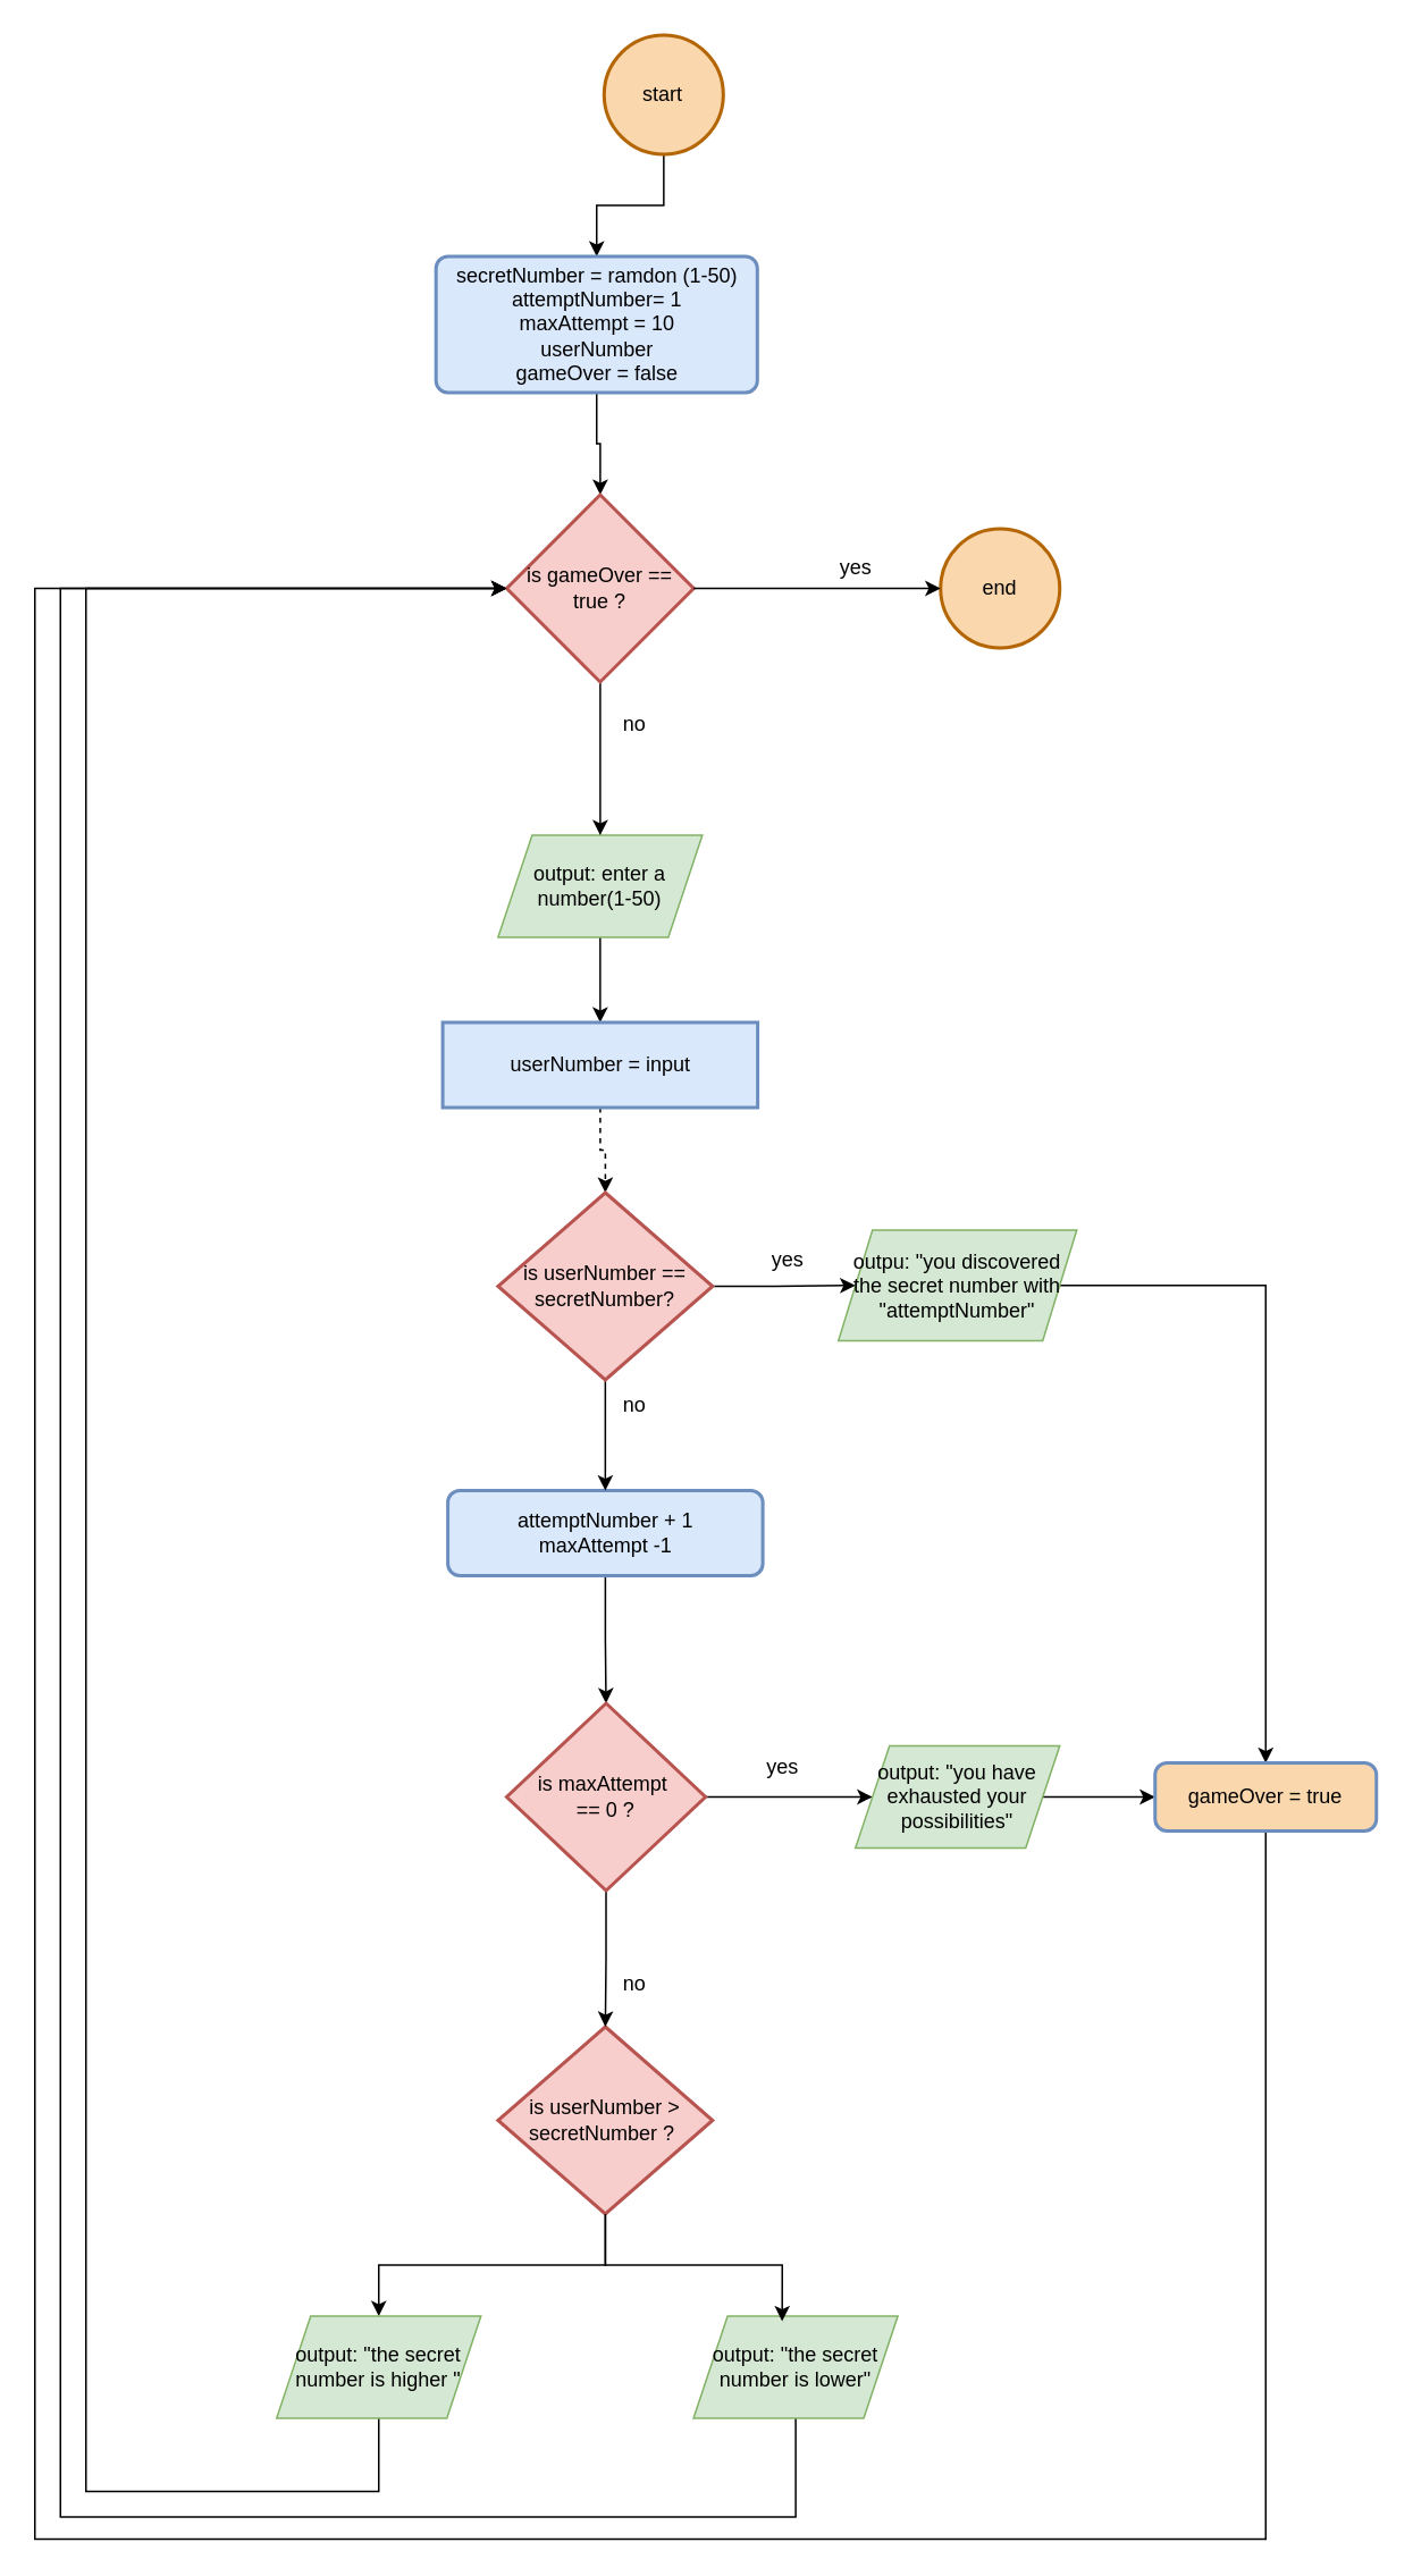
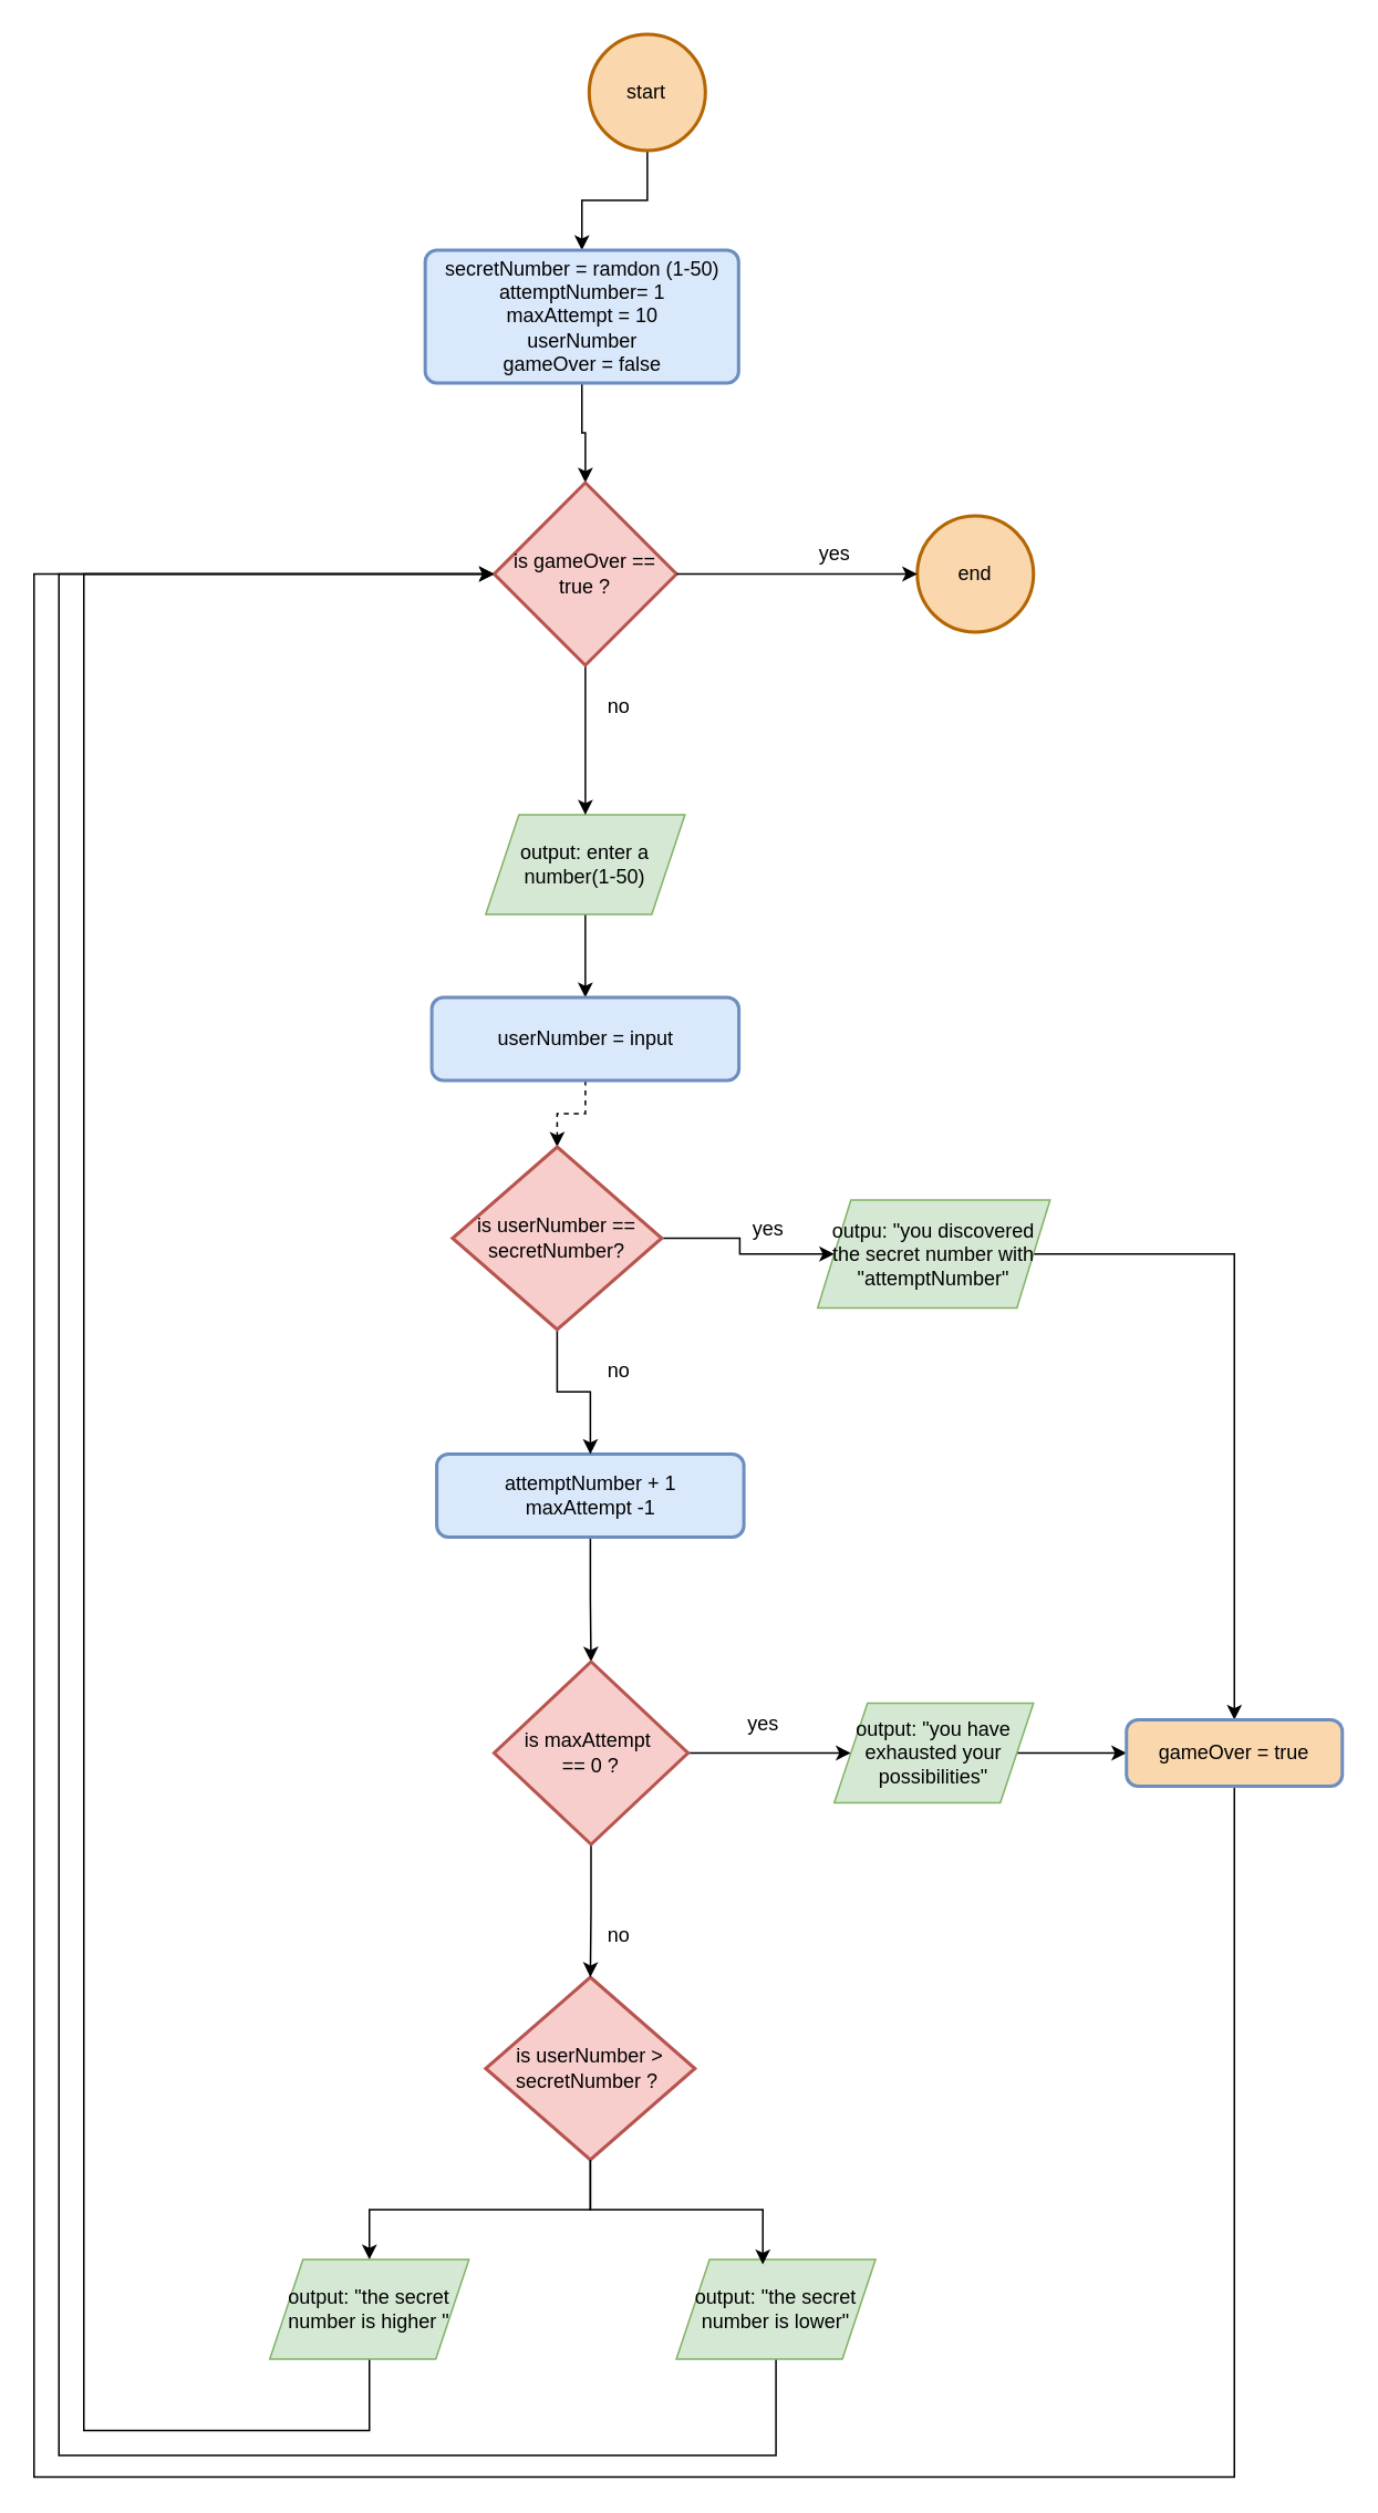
  <mxCell id="0" />
  <mxCell id="1" parent="0" />
  <mxCell id="2" value="" style="edgeStyle=orthogonalEdgeStyle;rounded=0;orthogonalLoop=1;jettySize=auto;html=1;" edge="1" parent="1" source="3" target="5"><mxGeometry relative="1" as="geometry" /></mxCell>
  <mxCell id="3" value="start" style="strokeWidth=2;html=1;shape=mxgraph.flowchart.start_2;whiteSpace=wrap;fillColor=#fad7ac;strokeColor=#b46504;" vertex="1" parent="1"><mxGeometry x="354.38" y="20" width="70" height="70" as="geometry" /></mxCell>
  <mxCell id="4" value="" style="edgeStyle=orthogonalEdgeStyle;rounded=0;orthogonalLoop=1;jettySize=auto;html=1;" edge="1" parent="1" source="5" target="24"><mxGeometry relative="1" as="geometry" /></mxCell>
  <mxCell id="5" value="secretNumber = ramdon (1-50)&lt;div&gt;attemptNumber= 1&lt;/div&gt;&lt;div&gt;maxAttempt = 10&lt;/div&gt;&lt;div&gt;userNumber&lt;/div&gt;&lt;div&gt;gameOver = false&lt;/div&gt;" style="rounded=1;whiteSpace=wrap;html=1;absoluteArcSize=1;arcSize=14;strokeWidth=2;fillColor=#dae8fc;strokeColor=#6c8ebf;" vertex="1" parent="1"><mxGeometry x="255.63" y="150" width="188.75" height="80" as="geometry" /></mxCell>
  <mxCell id="6" value="" style="edgeStyle=orthogonalEdgeStyle;rounded=0;orthogonalLoop=1;jettySize=auto;html=1;" edge="1" parent="1" source="7" target="17"><mxGeometry relative="1" as="geometry" /></mxCell>
  <mxCell id="7" value="output: enter a number(1-50)" style="shape=parallelogram;perimeter=parallelogramPerimeter;whiteSpace=wrap;html=1;fixedSize=1;fillColor=#d5e8d4;strokeColor=#82b366;" vertex="1" parent="1"><mxGeometry x="292.07" y="490" width="120" height="60" as="geometry" /></mxCell>
  <mxCell id="8" style="edgeStyle=orthogonalEdgeStyle;rounded=0;orthogonalLoop=1;jettySize=auto;html=1;" edge="1" parent="1" source="9" target="22"><mxGeometry relative="1" as="geometry"><Array as="points"><mxPoint x="355" y="1330" /><mxPoint x="222" y="1330" /></Array></mxGeometry></mxCell>
  <mxCell id="9" value="is userNumber &amp;gt; secretNumber ?&amp;nbsp;" style="strokeWidth=2;html=1;shape=mxgraph.flowchart.decision;whiteSpace=wrap;fillColor=#f8cecc;strokeColor=#b85450;" vertex="1" parent="1"><mxGeometry x="292.07" y="1190" width="126" height="110" as="geometry" /></mxCell>
  <mxCell id="10" value="" style="edgeStyle=orthogonalEdgeStyle;rounded=0;orthogonalLoop=1;jettySize=auto;html=1;" edge="1" parent="1" source="11" target="39"><mxGeometry relative="1" as="geometry" /></mxCell>
  <mxCell id="11" value="outpu: &quot;you discovered the secret number with &quot;attemptNumber&quot;" style="shape=parallelogram;perimeter=parallelogramPerimeter;whiteSpace=wrap;html=1;fixedSize=1;fillColor=#d5e8d4;strokeColor=#82b366;" vertex="1" parent="1"><mxGeometry x="492" y="722" width="140" height="65" as="geometry" /></mxCell>
  <mxCell id="12" value="" style="edgeStyle=orthogonalEdgeStyle;rounded=0;orthogonalLoop=1;jettySize=auto;html=1;" edge="1" parent="1" source="13" target="28"><mxGeometry relative="1" as="geometry" /></mxCell>
  <mxCell id="13" value="attemptNumber + 1&lt;div&gt;maxAttempt -1&lt;/div&gt;" style="rounded=1;whiteSpace=wrap;html=1;absoluteArcSize=1;arcSize=14;strokeWidth=2;fillColor=#dae8fc;strokeColor=#6c8ebf;" vertex="1" parent="1"><mxGeometry x="262.57" y="875" width="185" height="50" as="geometry" /></mxCell>
  <mxCell id="14" style="edgeStyle=orthogonalEdgeStyle;rounded=0;orthogonalLoop=1;jettySize=auto;html=1;" edge="1" parent="1" source="15" target="24"><mxGeometry relative="1" as="geometry"><Array as="points"><mxPoint x="467" y="1478" /><mxPoint x="35" y="1478" /><mxPoint x="35" y="345" /></Array></mxGeometry></mxCell>
  <mxCell id="15" value="output: &quot;the secret number is lower&quot;" style="shape=parallelogram;perimeter=parallelogramPerimeter;whiteSpace=wrap;html=1;fixedSize=1;fillColor=#d5e8d4;strokeColor=#82b366;" vertex="1" parent="1"><mxGeometry x="406.88" y="1360" width="120" height="60" as="geometry" /></mxCell>
  <mxCell id="16" value="" style="edgeStyle=orthogonalEdgeStyle;rounded=0;orthogonalLoop=1;jettySize=auto;html=1;dashed=1;" edge="1" parent="1" source="17" target="20"><mxGeometry relative="1" as="geometry" /></mxCell>
- <mxCell id="17" value="userNumber = input" style="whiteSpace=wrap;html=1;absoluteArcSize=1;arcSize=14;strokeWidth=2;fillColor=#dae8fc;strokeColor=#6c8ebf;rounded=0;" vertex="1" parent="1"><mxGeometry x="259.57" y="600" width="185" height="50" as="geometry" /></mxCell>
+ <mxCell id="17" value="userNumber = input" style="rounded=1;whiteSpace=wrap;html=1;absoluteArcSize=1;arcSize=14;strokeWidth=2;fillColor=#dae8fc;strokeColor=#6c8ebf;" vertex="1" parent="1"><mxGeometry x="259.57" y="600" width="185" height="50" as="geometry" /></mxCell>
  <mxCell id="18" value="" style="edgeStyle=orthogonalEdgeStyle;rounded=0;orthogonalLoop=1;jettySize=auto;html=1;" edge="1" parent="1" source="20" target="11"><mxGeometry relative="1" as="geometry" /></mxCell>
  <mxCell id="19" value="" style="edgeStyle=orthogonalEdgeStyle;rounded=0;orthogonalLoop=1;jettySize=auto;html=1;" edge="1" parent="1" source="20" target="13"><mxGeometry relative="1" as="geometry" /></mxCell>
- <mxCell id="20" value="is userNumber == secretNumber?" style="strokeWidth=2;html=1;shape=mxgraph.flowchart.decision;whiteSpace=wrap;fillColor=#f8cecc;strokeColor=#b85450;" vertex="1" parent="1"><mxGeometry x="292.07" y="700" width="126" height="110" as="geometry" /></mxCell>
+ <mxCell id="20" value="is userNumber == secretNumber?" style="strokeWidth=2;html=1;shape=mxgraph.flowchart.decision;whiteSpace=wrap;fillColor=#f8cecc;strokeColor=#b85450;" vertex="1" parent="1"><mxGeometry x="272.07" y="690" width="126" height="110" as="geometry" /></mxCell>
  <mxCell id="21" style="edgeStyle=orthogonalEdgeStyle;rounded=0;orthogonalLoop=1;jettySize=auto;html=1;" edge="1" parent="1" source="22" target="24"><mxGeometry relative="1" as="geometry"><Array as="points"><mxPoint x="222" y="1463" /><mxPoint x="50" y="1463" /><mxPoint x="50" y="345" /></Array></mxGeometry></mxCell>
  <mxCell id="22" value="output: &quot;the secret number is higher &quot;" style="shape=parallelogram;perimeter=parallelogramPerimeter;whiteSpace=wrap;html=1;fixedSize=1;fillColor=#d5e8d4;strokeColor=#82b366;" vertex="1" parent="1"><mxGeometry x="162" y="1360" width="120" height="60" as="geometry" /></mxCell>
  <mxCell id="23" style="edgeStyle=orthogonalEdgeStyle;rounded=0;orthogonalLoop=1;jettySize=auto;html=1;" edge="1" parent="1" source="24" target="7"><mxGeometry relative="1" as="geometry" /></mxCell>
  <mxCell id="24" value="is gameOver == true ?" style="strokeWidth=2;html=1;shape=mxgraph.flowchart.decision;whiteSpace=wrap;fillColor=#f8cecc;strokeColor=#b85450;" vertex="1" parent="1"><mxGeometry x="297.13" y="290" width="109.87" height="110" as="geometry" /></mxCell>
  <mxCell id="25" value="end" style="strokeWidth=2;html=1;shape=mxgraph.flowchart.start_2;whiteSpace=wrap;fillColor=#fad7ac;strokeColor=#b46504;" vertex="1" parent="1"><mxGeometry x="552" y="310" width="70" height="70" as="geometry" /></mxCell>
  <mxCell id="26" value="" style="edgeStyle=orthogonalEdgeStyle;rounded=0;orthogonalLoop=1;jettySize=auto;html=1;" edge="1" parent="1" source="28" target="9"><mxGeometry relative="1" as="geometry" /></mxCell>
  <mxCell id="27" style="edgeStyle=orthogonalEdgeStyle;rounded=0;orthogonalLoop=1;jettySize=auto;html=1;entryX=0;entryY=0.5;entryDx=0;entryDy=0;" edge="1" parent="1" source="28" target="30"><mxGeometry relative="1" as="geometry" /></mxCell>
  <mxCell id="28" value="is maxAttempt&amp;nbsp;&lt;div&gt;==&lt;span style=&quot;background-color: transparent; color: light-dark(rgb(0, 0, 0), rgb(255, 255, 255));&quot;&gt;&amp;nbsp;0 ?&lt;/span&gt;&lt;/div&gt;" style="strokeWidth=2;html=1;shape=mxgraph.flowchart.decision;whiteSpace=wrap;fillColor=#f8cecc;strokeColor=#b85450;" vertex="1" parent="1"><mxGeometry x="297.13" y="1000" width="116.8" height="110" as="geometry" /></mxCell>
  <mxCell id="29" style="edgeStyle=orthogonalEdgeStyle;rounded=0;orthogonalLoop=1;jettySize=auto;html=1;entryX=0;entryY=0.5;entryDx=0;entryDy=0;" edge="1" parent="1" source="30" target="39"><mxGeometry relative="1" as="geometry" /></mxCell>
  <mxCell id="30" value="output: &quot;you have exhausted your possibilities&quot;" style="shape=parallelogram;perimeter=parallelogramPerimeter;whiteSpace=wrap;html=1;fixedSize=1;fillColor=#d5e8d4;strokeColor=#82b366;" vertex="1" parent="1"><mxGeometry x="502" y="1025" width="120" height="60" as="geometry" /></mxCell>
  <mxCell id="31" style="edgeStyle=orthogonalEdgeStyle;rounded=0;orthogonalLoop=1;jettySize=auto;html=1;entryX=0.434;entryY=0.05;entryDx=0;entryDy=0;entryPerimeter=0;" edge="1" parent="1" source="9" target="15"><mxGeometry relative="1" as="geometry" /></mxCell>
  <mxCell id="32" value="yes" style="text;html=1;align=center;verticalAlign=middle;resizable=0;points=[];autosize=1;strokeColor=none;fillColor=none;" vertex="1" parent="1"><mxGeometry x="482" y="318" width="40" height="30" as="geometry" /></mxCell>
  <mxCell id="33" value="no" style="text;html=1;align=center;verticalAlign=middle;resizable=0;points=[];autosize=1;strokeColor=none;fillColor=none;" vertex="1" parent="1"><mxGeometry x="352" y="410" width="40" height="30" as="geometry" /></mxCell>
  <mxCell id="34" value="yes" style="text;html=1;align=center;verticalAlign=middle;resizable=0;points=[];autosize=1;strokeColor=none;fillColor=none;" vertex="1" parent="1"><mxGeometry x="442" y="725" width="40" height="30" as="geometry" /></mxCell>
  <mxCell id="35" value="no" style="text;html=1;align=center;verticalAlign=middle;resizable=0;points=[];autosize=1;strokeColor=none;fillColor=none;" vertex="1" parent="1"><mxGeometry x="352" y="810" width="40" height="30" as="geometry" /></mxCell>
  <mxCell id="36" value="yes" style="text;html=1;align=center;verticalAlign=middle;resizable=0;points=[];autosize=1;strokeColor=none;fillColor=none;" vertex="1" parent="1"><mxGeometry x="439" y="1023" width="40" height="30" as="geometry" /></mxCell>
  <mxCell id="37" value="no" style="text;html=1;align=center;verticalAlign=middle;resizable=0;points=[];autosize=1;strokeColor=none;fillColor=none;" vertex="1" parent="1"><mxGeometry x="352" y="1150" width="40" height="30" as="geometry" /></mxCell>
  <mxCell id="38" style="edgeStyle=orthogonalEdgeStyle;rounded=0;orthogonalLoop=1;jettySize=auto;html=1;" edge="1" parent="1" source="39" target="24"><mxGeometry relative="1" as="geometry"><Array as="points"><mxPoint x="743" y="1491" /><mxPoint x="20" y="1491" /><mxPoint x="20" y="345" /></Array></mxGeometry></mxCell>
  <mxCell id="39" value="gameOver = true" style="rounded=1;whiteSpace=wrap;html=1;absoluteArcSize=1;arcSize=14;strokeWidth=2;fillColor=#fad7ac;strokeColor=#6c8ebf;" vertex="1" parent="1"><mxGeometry x="678" y="1035" width="130" height="40" as="geometry" /></mxCell>
  <mxCell id="40" style="edgeStyle=orthogonalEdgeStyle;rounded=0;orthogonalLoop=1;jettySize=auto;html=1;entryX=0;entryY=0.5;entryDx=0;entryDy=0;entryPerimeter=0;" edge="1" parent="1" source="24" target="25"><mxGeometry relative="1" as="geometry" /></mxCell>
